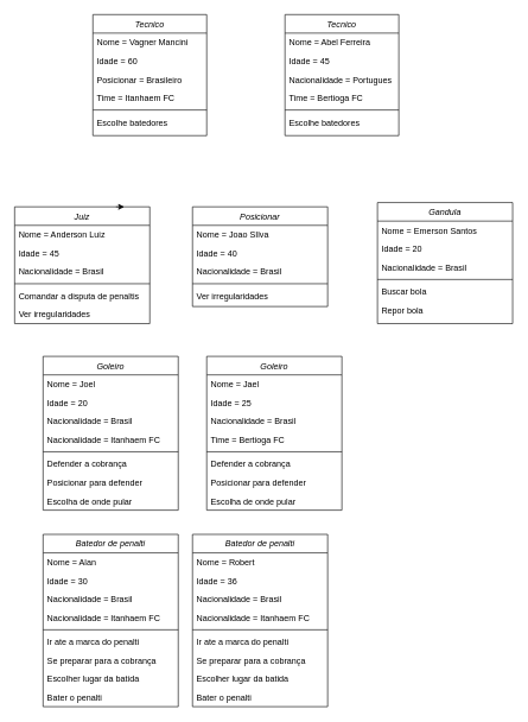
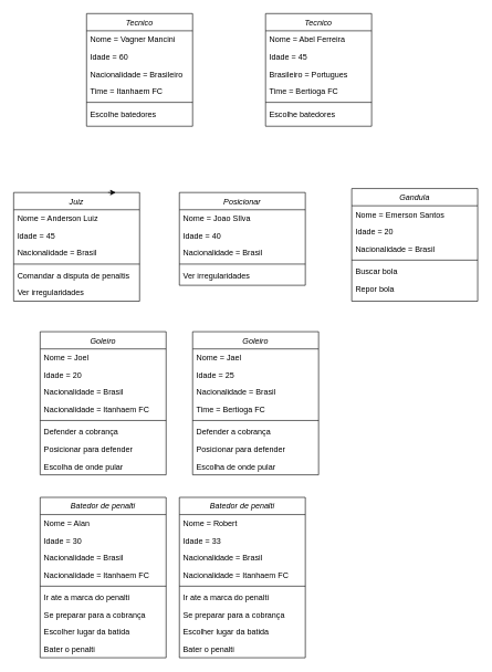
  <mxCell id="0" />
  <mxCell id="1" parent="0" />
  <mxCell id="2" value="Tecnico" style="swimlane;fontStyle=2;align=center;verticalAlign=top;childLayout=stackLayout;horizontal=1;startSize=26;horizontalStack=0;resizeParent=1;resizeLast=0;collapsible=1;marginBottom=0;rounded=0;shadow=0;strokeWidth=1;" parent="1" vertex="1"><mxGeometry x="130" y="20" width="160" height="170" as="geometry"><mxRectangle x="230" y="140" width="160" height="26" as="alternateBounds" /></mxGeometry></mxCell>
  <mxCell id="3" value="Nome = Vagner Mancini" style="text;align=left;verticalAlign=top;spacingLeft=4;spacingRight=4;overflow=hidden;rotatable=0;points=[[0,0.5],[1,0.5]];portConstraint=eastwest;" parent="2" vertex="1"><mxGeometry y="26" width="160" height="26" as="geometry" /></mxCell>
  <mxCell id="4" value="Idade = 60" style="text;align=left;verticalAlign=top;spacingLeft=4;spacingRight=4;overflow=hidden;rotatable=0;points=[[0,0.5],[1,0.5]];portConstraint=eastwest;rounded=0;shadow=0;html=0;" parent="2" vertex="1"><mxGeometry y="52" width="160" height="26" as="geometry" /></mxCell>
- <mxCell id="5" value="Posicionar = Brasileiro&#10;&#10;" style="text;align=left;verticalAlign=top;spacingLeft=4;spacingRight=4;overflow=hidden;rotatable=0;points=[[0,0.5],[1,0.5]];portConstraint=eastwest;rounded=0;shadow=0;html=0;" parent="2" vertex="1"><mxGeometry y="78" width="160" height="26" as="geometry" /></mxCell>
+ <mxCell id="5" value="Nacionalidade = Brasileiro&#10;&#10;" style="text;align=left;verticalAlign=top;spacingLeft=4;spacingRight=4;overflow=hidden;rotatable=0;points=[[0,0.5],[1,0.5]];portConstraint=eastwest;rounded=0;shadow=0;html=0;" parent="2" vertex="1"><mxGeometry y="78" width="160" height="26" as="geometry" /></mxCell>
  <mxCell id="6" value="Time = Itanhaem FC" style="text;align=left;verticalAlign=top;spacingLeft=4;spacingRight=4;overflow=hidden;rotatable=0;points=[[0,0.5],[1,0.5]];portConstraint=eastwest;rounded=0;shadow=0;html=0;" vertex="1" parent="2"><mxGeometry y="104" width="160" height="26" as="geometry" /></mxCell>
  <mxCell id="7" value="" style="line;html=1;strokeWidth=1;align=left;verticalAlign=middle;spacingTop=-1;spacingLeft=3;spacingRight=3;rotatable=0;labelPosition=right;points=[];portConstraint=eastwest;" parent="2" vertex="1"><mxGeometry y="130" width="160" height="8" as="geometry" /></mxCell>
  <mxCell id="8" value="Escolhe batedores" style="text;align=left;verticalAlign=top;spacingLeft=4;spacingRight=4;overflow=hidden;rotatable=0;points=[[0,0.5],[1,0.5]];portConstraint=eastwest;" parent="2" vertex="1"><mxGeometry y="138" width="160" height="26" as="geometry" /></mxCell>
  <mxCell id="9" value="Tecnico" style="swimlane;fontStyle=2;align=center;verticalAlign=top;childLayout=stackLayout;horizontal=1;startSize=26;horizontalStack=0;resizeParent=1;resizeLast=0;collapsible=1;marginBottom=0;rounded=0;shadow=0;strokeWidth=1;" vertex="1" parent="1"><mxGeometry x="400" y="20" width="160" height="170" as="geometry"><mxRectangle x="230" y="140" width="160" height="26" as="alternateBounds" /></mxGeometry></mxCell>
  <mxCell id="10" value="Nome = Abel Ferreira" style="text;align=left;verticalAlign=top;spacingLeft=4;spacingRight=4;overflow=hidden;rotatable=0;points=[[0,0.5],[1,0.5]];portConstraint=eastwest;" vertex="1" parent="9"><mxGeometry y="26" width="160" height="26" as="geometry" /></mxCell>
  <mxCell id="11" value="Idade = 45" style="text;align=left;verticalAlign=top;spacingLeft=4;spacingRight=4;overflow=hidden;rotatable=0;points=[[0,0.5],[1,0.5]];portConstraint=eastwest;rounded=0;shadow=0;html=0;" vertex="1" parent="9"><mxGeometry y="52" width="160" height="26" as="geometry" /></mxCell>
- <mxCell id="12" value="Nacionalidade = Portugues&#10;&#10;" style="text;align=left;verticalAlign=top;spacingLeft=4;spacingRight=4;overflow=hidden;rotatable=0;points=[[0,0.5],[1,0.5]];portConstraint=eastwest;rounded=0;shadow=0;html=0;" vertex="1" parent="9"><mxGeometry y="78" width="160" height="26" as="geometry" /></mxCell>
+ <mxCell id="12" value="Brasileiro = Portugues&#10;&#10;" style="text;align=left;verticalAlign=top;spacingLeft=4;spacingRight=4;overflow=hidden;rotatable=0;points=[[0,0.5],[1,0.5]];portConstraint=eastwest;rounded=0;shadow=0;html=0;" vertex="1" parent="9"><mxGeometry y="78" width="160" height="26" as="geometry" /></mxCell>
  <mxCell id="13" value="Time = Bertioga FC" style="text;align=left;verticalAlign=top;spacingLeft=4;spacingRight=4;overflow=hidden;rotatable=0;points=[[0,0.5],[1,0.5]];portConstraint=eastwest;rounded=0;shadow=0;html=0;" vertex="1" parent="9"><mxGeometry y="104" width="160" height="26" as="geometry" /></mxCell>
  <mxCell id="14" value="" style="line;html=1;strokeWidth=1;align=left;verticalAlign=middle;spacingTop=-1;spacingLeft=3;spacingRight=3;rotatable=0;labelPosition=right;points=[];portConstraint=eastwest;" vertex="1" parent="9"><mxGeometry y="130" width="160" height="8" as="geometry" /></mxCell>
  <mxCell id="15" value="Escolhe batedores" style="text;align=left;verticalAlign=top;spacingLeft=4;spacingRight=4;overflow=hidden;rotatable=0;points=[[0,0.5],[1,0.5]];portConstraint=eastwest;" vertex="1" parent="9"><mxGeometry y="138" width="160" height="26" as="geometry" /></mxCell>
  <mxCell id="16" value="Posicionar" style="swimlane;fontStyle=2;align=center;verticalAlign=top;childLayout=stackLayout;horizontal=1;startSize=26;horizontalStack=0;resizeParent=1;resizeLast=0;collapsible=1;marginBottom=0;rounded=0;shadow=0;strokeWidth=1;" vertex="1" parent="1"><mxGeometry x="270" y="290" width="190" height="140" as="geometry"><mxRectangle x="230" y="140" width="160" height="26" as="alternateBounds" /></mxGeometry></mxCell>
  <mxCell id="17" value="Nome = Joao SIlva" style="text;align=left;verticalAlign=top;spacingLeft=4;spacingRight=4;overflow=hidden;rotatable=0;points=[[0,0.5],[1,0.5]];portConstraint=eastwest;" vertex="1" parent="16"><mxGeometry y="26" width="190" height="26" as="geometry" /></mxCell>
  <mxCell id="18" value="Idade = 40" style="text;align=left;verticalAlign=top;spacingLeft=4;spacingRight=4;overflow=hidden;rotatable=0;points=[[0,0.5],[1,0.5]];portConstraint=eastwest;rounded=0;shadow=0;html=0;" vertex="1" parent="16"><mxGeometry y="52" width="190" height="26" as="geometry" /></mxCell>
  <mxCell id="19" value="Nacionalidade = Brasil" style="text;align=left;verticalAlign=top;spacingLeft=4;spacingRight=4;overflow=hidden;rotatable=0;points=[[0,0.5],[1,0.5]];portConstraint=eastwest;rounded=0;shadow=0;html=0;" vertex="1" parent="16"><mxGeometry y="78" width="190" height="26" as="geometry" /></mxCell>
  <mxCell id="20" value="" style="line;html=1;strokeWidth=1;align=left;verticalAlign=middle;spacingTop=-1;spacingLeft=3;spacingRight=3;rotatable=0;labelPosition=right;points=[];portConstraint=eastwest;" vertex="1" parent="16"><mxGeometry y="104" width="190" height="8" as="geometry" /></mxCell>
  <mxCell id="21" value="Ver irregularidades" style="text;align=left;verticalAlign=top;spacingLeft=4;spacingRight=4;overflow=hidden;rotatable=0;points=[[0,0.5],[1,0.5]];portConstraint=eastwest;" vertex="1" parent="16"><mxGeometry y="112" width="190" height="26" as="geometry" /></mxCell>
  <mxCell id="22" value="Juiz" style="swimlane;fontStyle=2;align=center;verticalAlign=top;childLayout=stackLayout;horizontal=1;startSize=26;horizontalStack=0;resizeParent=1;resizeLast=0;collapsible=1;marginBottom=0;rounded=0;shadow=0;strokeWidth=1;" vertex="1" parent="1"><mxGeometry x="20" y="290" width="190" height="164" as="geometry"><mxRectangle x="230" y="140" width="160" height="26" as="alternateBounds" /></mxGeometry></mxCell>
  <mxCell id="23" value="Nome = Anderson Luiz" style="text;align=left;verticalAlign=top;spacingLeft=4;spacingRight=4;overflow=hidden;rotatable=0;points=[[0,0.5],[1,0.5]];portConstraint=eastwest;" vertex="1" parent="22"><mxGeometry y="26" width="190" height="26" as="geometry" /></mxCell>
  <mxCell id="24" value="Idade = 45" style="text;align=left;verticalAlign=top;spacingLeft=4;spacingRight=4;overflow=hidden;rotatable=0;points=[[0,0.5],[1,0.5]];portConstraint=eastwest;rounded=0;shadow=0;html=0;" vertex="1" parent="22"><mxGeometry y="52" width="190" height="26" as="geometry" /></mxCell>
  <mxCell id="25" value="Nacionalidade = Brasil" style="text;align=left;verticalAlign=top;spacingLeft=4;spacingRight=4;overflow=hidden;rotatable=0;points=[[0,0.5],[1,0.5]];portConstraint=eastwest;rounded=0;shadow=0;html=0;" vertex="1" parent="22"><mxGeometry y="78" width="190" height="26" as="geometry" /></mxCell>
  <mxCell id="26" value="" style="line;html=1;strokeWidth=1;align=left;verticalAlign=middle;spacingTop=-1;spacingLeft=3;spacingRight=3;rotatable=0;labelPosition=right;points=[];portConstraint=eastwest;" vertex="1" parent="22"><mxGeometry y="104" width="190" height="8" as="geometry" /></mxCell>
  <mxCell id="27" value="Comandar a disputa de penaltis&#10;" style="text;align=left;verticalAlign=top;spacingLeft=4;spacingRight=4;overflow=hidden;rotatable=0;points=[[0,0.5],[1,0.5]];portConstraint=eastwest;" vertex="1" parent="22"><mxGeometry y="112" width="190" height="26" as="geometry" /></mxCell>
  <mxCell id="28" value="Ver irregularidades" style="text;align=left;verticalAlign=top;spacingLeft=4;spacingRight=4;overflow=hidden;rotatable=0;points=[[0,0.5],[1,0.5]];portConstraint=eastwest;" vertex="1" parent="22"><mxGeometry y="138" width="190" height="26" as="geometry" /></mxCell>
  <mxCell id="29" value="Gandula" style="swimlane;fontStyle=2;align=center;verticalAlign=top;childLayout=stackLayout;horizontal=1;startSize=26;horizontalStack=0;resizeParent=1;resizeLast=0;collapsible=1;marginBottom=0;rounded=0;shadow=0;strokeWidth=1;" vertex="1" parent="1"><mxGeometry x="530" y="284" width="190" height="170" as="geometry"><mxRectangle x="230" y="140" width="160" height="26" as="alternateBounds" /></mxGeometry></mxCell>
  <mxCell id="30" value="Nome = Emerson Santos" style="text;align=left;verticalAlign=top;spacingLeft=4;spacingRight=4;overflow=hidden;rotatable=0;points=[[0,0.5],[1,0.5]];portConstraint=eastwest;" vertex="1" parent="29"><mxGeometry y="26" width="190" height="26" as="geometry" /></mxCell>
  <mxCell id="31" value="Idade = 20" style="text;align=left;verticalAlign=top;spacingLeft=4;spacingRight=4;overflow=hidden;rotatable=0;points=[[0,0.5],[1,0.5]];portConstraint=eastwest;rounded=0;shadow=0;html=0;" vertex="1" parent="29"><mxGeometry y="52" width="190" height="26" as="geometry" /></mxCell>
  <mxCell id="32" value="Nacionalidade = Brasil" style="text;align=left;verticalAlign=top;spacingLeft=4;spacingRight=4;overflow=hidden;rotatable=0;points=[[0,0.5],[1,0.5]];portConstraint=eastwest;rounded=0;shadow=0;html=0;" vertex="1" parent="29"><mxGeometry y="78" width="190" height="26" as="geometry" /></mxCell>
  <mxCell id="33" value="" style="line;html=1;strokeWidth=1;align=left;verticalAlign=middle;spacingTop=-1;spacingLeft=3;spacingRight=3;rotatable=0;labelPosition=right;points=[];portConstraint=eastwest;" vertex="1" parent="29"><mxGeometry y="104" width="190" height="8" as="geometry" /></mxCell>
  <mxCell id="34" value="Buscar bola" style="text;align=left;verticalAlign=top;spacingLeft=4;spacingRight=4;overflow=hidden;rotatable=0;points=[[0,0.5],[1,0.5]];portConstraint=eastwest;" vertex="1" parent="29"><mxGeometry y="112" width="190" height="26" as="geometry" /></mxCell>
  <mxCell id="35" value="Repor bola" style="text;align=left;verticalAlign=top;spacingLeft=4;spacingRight=4;overflow=hidden;rotatable=0;points=[[0,0.5],[1,0.5]];portConstraint=eastwest;" vertex="1" parent="29"><mxGeometry y="138" width="190" height="26" as="geometry" /></mxCell>
  <mxCell id="36" value="Batedor de penalti" style="swimlane;fontStyle=2;align=center;verticalAlign=top;childLayout=stackLayout;horizontal=1;startSize=26;horizontalStack=0;resizeParent=1;resizeLast=0;collapsible=1;marginBottom=0;rounded=0;shadow=0;strokeWidth=1;" vertex="1" parent="1"><mxGeometry x="60" y="750" width="190" height="242" as="geometry"><mxRectangle x="230" y="140" width="160" height="26" as="alternateBounds" /></mxGeometry></mxCell>
  <mxCell id="37" value="Nome = Alan" style="text;align=left;verticalAlign=top;spacingLeft=4;spacingRight=4;overflow=hidden;rotatable=0;points=[[0,0.5],[1,0.5]];portConstraint=eastwest;" vertex="1" parent="36"><mxGeometry y="26" width="190" height="26" as="geometry" /></mxCell>
  <mxCell id="38" value="Idade = 30" style="text;align=left;verticalAlign=top;spacingLeft=4;spacingRight=4;overflow=hidden;rotatable=0;points=[[0,0.5],[1,0.5]];portConstraint=eastwest;rounded=0;shadow=0;html=0;" vertex="1" parent="36"><mxGeometry y="52" width="190" height="26" as="geometry" /></mxCell>
  <mxCell id="39" value="Nacionalidade = Brasil" style="text;align=left;verticalAlign=top;spacingLeft=4;spacingRight=4;overflow=hidden;rotatable=0;points=[[0,0.5],[1,0.5]];portConstraint=eastwest;rounded=0;shadow=0;html=0;" vertex="1" parent="36"><mxGeometry y="78" width="190" height="26" as="geometry" /></mxCell>
  <mxCell id="40" value="Nacionalidade = Itanhaem FC" style="text;align=left;verticalAlign=top;spacingLeft=4;spacingRight=4;overflow=hidden;rotatable=0;points=[[0,0.5],[1,0.5]];portConstraint=eastwest;rounded=0;shadow=0;html=0;" vertex="1" parent="36"><mxGeometry y="104" width="190" height="26" as="geometry" /></mxCell>
  <mxCell id="41" value="" style="line;html=1;strokeWidth=1;align=left;verticalAlign=middle;spacingTop=-1;spacingLeft=3;spacingRight=3;rotatable=0;labelPosition=right;points=[];portConstraint=eastwest;" vertex="1" parent="36"><mxGeometry y="130" width="190" height="8" as="geometry" /></mxCell>
  <mxCell id="42" value="Ir ate a marca do penalti" style="text;align=left;verticalAlign=top;spacingLeft=4;spacingRight=4;overflow=hidden;rotatable=0;points=[[0,0.5],[1,0.5]];portConstraint=eastwest;" vertex="1" parent="36"><mxGeometry y="138" width="190" height="26" as="geometry" /></mxCell>
  <mxCell id="43" value="Se preparar para a cobrança" style="text;align=left;verticalAlign=top;spacingLeft=4;spacingRight=4;overflow=hidden;rotatable=0;points=[[0,0.5],[1,0.5]];portConstraint=eastwest;rounded=0;shadow=0;html=0;" vertex="1" parent="36"><mxGeometry y="164" width="190" height="26" as="geometry" /></mxCell>
  <mxCell id="44" value="Escolher lugar da batida" style="text;align=left;verticalAlign=top;spacingLeft=4;spacingRight=4;overflow=hidden;rotatable=0;points=[[0,0.5],[1,0.5]];portConstraint=eastwest;rounded=0;shadow=0;html=0;" vertex="1" parent="36"><mxGeometry y="190" width="190" height="26" as="geometry" /></mxCell>
  <mxCell id="45" value="Bater o penalti" style="text;align=left;verticalAlign=top;spacingLeft=4;spacingRight=4;overflow=hidden;rotatable=0;points=[[0,0.5],[1,0.5]];portConstraint=eastwest;rounded=0;shadow=0;html=0;" vertex="1" parent="36"><mxGeometry y="216" width="190" height="26" as="geometry" /></mxCell>
  <mxCell id="46" value="Goleiro" style="swimlane;fontStyle=2;align=center;verticalAlign=top;childLayout=stackLayout;horizontal=1;startSize=26;horizontalStack=0;resizeParent=1;resizeLast=0;collapsible=1;marginBottom=0;rounded=0;shadow=0;strokeWidth=1;" vertex="1" parent="1"><mxGeometry x="290" y="500" width="190" height="216" as="geometry"><mxRectangle x="230" y="140" width="160" height="26" as="alternateBounds" /></mxGeometry></mxCell>
  <mxCell id="47" value="Nome = Jael" style="text;align=left;verticalAlign=top;spacingLeft=4;spacingRight=4;overflow=hidden;rotatable=0;points=[[0,0.5],[1,0.5]];portConstraint=eastwest;" vertex="1" parent="46"><mxGeometry y="26" width="190" height="26" as="geometry" /></mxCell>
  <mxCell id="48" value="Idade = 25" style="text;align=left;verticalAlign=top;spacingLeft=4;spacingRight=4;overflow=hidden;rotatable=0;points=[[0,0.5],[1,0.5]];portConstraint=eastwest;rounded=0;shadow=0;html=0;" vertex="1" parent="46"><mxGeometry y="52" width="190" height="26" as="geometry" /></mxCell>
  <mxCell id="49" value="Nacionalidade = Brasil" style="text;align=left;verticalAlign=top;spacingLeft=4;spacingRight=4;overflow=hidden;rotatable=0;points=[[0,0.5],[1,0.5]];portConstraint=eastwest;rounded=0;shadow=0;html=0;" vertex="1" parent="46"><mxGeometry y="78" width="190" height="26" as="geometry" /></mxCell>
  <mxCell id="50" value="Time = Bertioga FC&#10;" style="text;align=left;verticalAlign=top;spacingLeft=4;spacingRight=4;overflow=hidden;rotatable=0;points=[[0,0.5],[1,0.5]];portConstraint=eastwest;rounded=0;shadow=0;html=0;" vertex="1" parent="46"><mxGeometry y="104" width="190" height="26" as="geometry" /></mxCell>
  <mxCell id="51" value="" style="line;html=1;strokeWidth=1;align=left;verticalAlign=middle;spacingTop=-1;spacingLeft=3;spacingRight=3;rotatable=0;labelPosition=right;points=[];portConstraint=eastwest;" vertex="1" parent="46"><mxGeometry y="130" width="190" height="8" as="geometry" /></mxCell>
  <mxCell id="52" value="Defender a cobrança" style="text;align=left;verticalAlign=top;spacingLeft=4;spacingRight=4;overflow=hidden;rotatable=0;points=[[0,0.5],[1,0.5]];portConstraint=eastwest;" vertex="1" parent="46"><mxGeometry y="138" width="190" height="26" as="geometry" /></mxCell>
  <mxCell id="53" value="Posicionar para defender" style="text;align=left;verticalAlign=top;spacingLeft=4;spacingRight=4;overflow=hidden;rotatable=0;points=[[0,0.5],[1,0.5]];portConstraint=eastwest;rounded=0;shadow=0;html=0;" vertex="1" parent="46"><mxGeometry y="164" width="190" height="26" as="geometry" /></mxCell>
  <mxCell id="54" value="Escolha de onde pular" style="text;align=left;verticalAlign=top;spacingLeft=4;spacingRight=4;overflow=hidden;rotatable=0;points=[[0,0.5],[1,0.5]];portConstraint=eastwest;rounded=0;shadow=0;html=0;" vertex="1" parent="46"><mxGeometry y="190" width="190" height="26" as="geometry" /></mxCell>
  <mxCell id="55" style="edgeStyle=orthogonalEdgeStyle;rounded=0;orthogonalLoop=1;jettySize=auto;html=1;exitX=0.75;exitY=0;exitDx=0;exitDy=0;entryX=0.811;entryY=0;entryDx=0;entryDy=0;entryPerimeter=0;" edge="1" parent="1" source="22" target="22"><mxGeometry relative="1" as="geometry"><Array as="points"><mxPoint x="174" y="290" /><mxPoint x="174" y="290" /></Array></mxGeometry></mxCell>
  <mxCell id="56" value="Goleiro" style="swimlane;fontStyle=2;align=center;verticalAlign=top;childLayout=stackLayout;horizontal=1;startSize=26;horizontalStack=0;resizeParent=1;resizeLast=0;collapsible=1;marginBottom=0;rounded=0;shadow=0;strokeWidth=1;" vertex="1" parent="1"><mxGeometry x="60" y="500" width="190" height="216" as="geometry"><mxRectangle x="230" y="140" width="160" height="26" as="alternateBounds" /></mxGeometry></mxCell>
  <mxCell id="57" value="Nome = Joel" style="text;align=left;verticalAlign=top;spacingLeft=4;spacingRight=4;overflow=hidden;rotatable=0;points=[[0,0.5],[1,0.5]];portConstraint=eastwest;" vertex="1" parent="56"><mxGeometry y="26" width="190" height="26" as="geometry" /></mxCell>
  <mxCell id="58" value="Idade = 20" style="text;align=left;verticalAlign=top;spacingLeft=4;spacingRight=4;overflow=hidden;rotatable=0;points=[[0,0.5],[1,0.5]];portConstraint=eastwest;rounded=0;shadow=0;html=0;" vertex="1" parent="56"><mxGeometry y="52" width="190" height="26" as="geometry" /></mxCell>
  <mxCell id="59" value="Nacionalidade = Brasil" style="text;align=left;verticalAlign=top;spacingLeft=4;spacingRight=4;overflow=hidden;rotatable=0;points=[[0,0.5],[1,0.5]];portConstraint=eastwest;rounded=0;shadow=0;html=0;" vertex="1" parent="56"><mxGeometry y="78" width="190" height="26" as="geometry" /></mxCell>
  <mxCell id="60" value="Nacionalidade = Itanhaem FC" style="text;align=left;verticalAlign=top;spacingLeft=4;spacingRight=4;overflow=hidden;rotatable=0;points=[[0,0.5],[1,0.5]];portConstraint=eastwest;rounded=0;shadow=0;html=0;" vertex="1" parent="56"><mxGeometry y="104" width="190" height="26" as="geometry" /></mxCell>
  <mxCell id="61" value="" style="line;html=1;strokeWidth=1;align=left;verticalAlign=middle;spacingTop=-1;spacingLeft=3;spacingRight=3;rotatable=0;labelPosition=right;points=[];portConstraint=eastwest;" vertex="1" parent="56"><mxGeometry y="130" width="190" height="8" as="geometry" /></mxCell>
  <mxCell id="62" value="Defender a cobrança" style="text;align=left;verticalAlign=top;spacingLeft=4;spacingRight=4;overflow=hidden;rotatable=0;points=[[0,0.5],[1,0.5]];portConstraint=eastwest;" vertex="1" parent="56"><mxGeometry y="138" width="190" height="26" as="geometry" /></mxCell>
  <mxCell id="63" value="Posicionar para defender" style="text;align=left;verticalAlign=top;spacingLeft=4;spacingRight=4;overflow=hidden;rotatable=0;points=[[0,0.5],[1,0.5]];portConstraint=eastwest;" vertex="1" parent="56"><mxGeometry y="164" width="190" height="26" as="geometry" /></mxCell>
  <mxCell id="64" value="Escolha de onde pular" style="text;align=left;verticalAlign=top;spacingLeft=4;spacingRight=4;overflow=hidden;rotatable=0;points=[[0,0.5],[1,0.5]];portConstraint=eastwest;rounded=0;shadow=0;html=0;" vertex="1" parent="56"><mxGeometry y="190" width="190" height="26" as="geometry" /></mxCell>
  <mxCell id="65" value="Batedor de penalti" style="swimlane;fontStyle=2;align=center;verticalAlign=top;childLayout=stackLayout;horizontal=1;startSize=26;horizontalStack=0;resizeParent=1;resizeLast=0;collapsible=1;marginBottom=0;rounded=0;shadow=0;strokeWidth=1;" vertex="1" parent="1"><mxGeometry x="270" y="750" width="190" height="242" as="geometry"><mxRectangle x="230" y="140" width="160" height="26" as="alternateBounds" /></mxGeometry></mxCell>
  <mxCell id="66" value="Nome = Robert" style="text;align=left;verticalAlign=top;spacingLeft=4;spacingRight=4;overflow=hidden;rotatable=0;points=[[0,0.5],[1,0.5]];portConstraint=eastwest;" vertex="1" parent="65"><mxGeometry y="26" width="190" height="26" as="geometry" /></mxCell>
- <mxCell id="67" value="Idade = 36" style="text;align=left;verticalAlign=top;spacingLeft=4;spacingRight=4;overflow=hidden;rotatable=0;points=[[0,0.5],[1,0.5]];portConstraint=eastwest;rounded=0;shadow=0;html=0;" vertex="1" parent="65"><mxGeometry y="52" width="190" height="26" as="geometry" /></mxCell>
+ <mxCell id="67" value="Idade = 33" style="text;align=left;verticalAlign=top;spacingLeft=4;spacingRight=4;overflow=hidden;rotatable=0;points=[[0,0.5],[1,0.5]];portConstraint=eastwest;rounded=0;shadow=0;html=0;" vertex="1" parent="65"><mxGeometry y="52" width="190" height="26" as="geometry" /></mxCell>
  <mxCell id="68" value="Nacionalidade = Brasil" style="text;align=left;verticalAlign=top;spacingLeft=4;spacingRight=4;overflow=hidden;rotatable=0;points=[[0,0.5],[1,0.5]];portConstraint=eastwest;rounded=0;shadow=0;html=0;" vertex="1" parent="65"><mxGeometry y="78" width="190" height="26" as="geometry" /></mxCell>
  <mxCell id="69" value="Nacionalidade = Itanhaem FC" style="text;align=left;verticalAlign=top;spacingLeft=4;spacingRight=4;overflow=hidden;rotatable=0;points=[[0,0.5],[1,0.5]];portConstraint=eastwest;rounded=0;shadow=0;html=0;" vertex="1" parent="65"><mxGeometry y="104" width="190" height="26" as="geometry" /></mxCell>
  <mxCell id="70" value="" style="line;html=1;strokeWidth=1;align=left;verticalAlign=middle;spacingTop=-1;spacingLeft=3;spacingRight=3;rotatable=0;labelPosition=right;points=[];portConstraint=eastwest;" vertex="1" parent="65"><mxGeometry y="130" width="190" height="8" as="geometry" /></mxCell>
  <mxCell id="71" value="Ir ate a marca do penalti" style="text;align=left;verticalAlign=top;spacingLeft=4;spacingRight=4;overflow=hidden;rotatable=0;points=[[0,0.5],[1,0.5]];portConstraint=eastwest;" vertex="1" parent="65"><mxGeometry y="138" width="190" height="26" as="geometry" /></mxCell>
  <mxCell id="72" value="Se preparar para a cobrança" style="text;align=left;verticalAlign=top;spacingLeft=4;spacingRight=4;overflow=hidden;rotatable=0;points=[[0,0.5],[1,0.5]];portConstraint=eastwest;rounded=0;shadow=0;html=0;" vertex="1" parent="65"><mxGeometry y="164" width="190" height="26" as="geometry" /></mxCell>
  <mxCell id="73" value="Escolher lugar da batida" style="text;align=left;verticalAlign=top;spacingLeft=4;spacingRight=4;overflow=hidden;rotatable=0;points=[[0,0.5],[1,0.5]];portConstraint=eastwest;rounded=0;shadow=0;html=0;" vertex="1" parent="65"><mxGeometry y="190" width="190" height="26" as="geometry" /></mxCell>
  <mxCell id="74" value="Bater o penalti" style="text;align=left;verticalAlign=top;spacingLeft=4;spacingRight=4;overflow=hidden;rotatable=0;points=[[0,0.5],[1,0.5]];portConstraint=eastwest;rounded=0;shadow=0;html=0;" vertex="1" parent="65"><mxGeometry y="216" width="190" height="26" as="geometry" /></mxCell>
